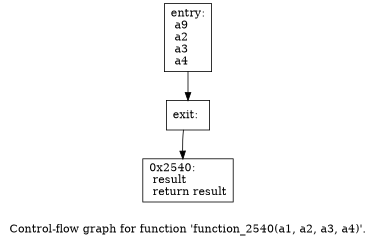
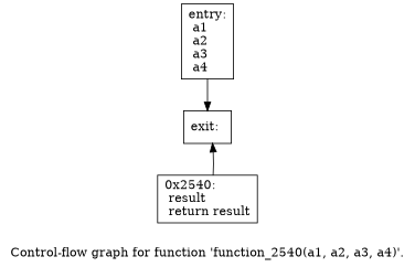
  digraph {
    label="Control-flow graph for function 'function_2540(a1, a2, a3, a4)'."
    node [shape=record]
-   n1 [label="{entry:\l  a9\l  a2\l  a3\l  a4\l}"]
+   n1 [label="{entry:\l  a1\l  a2\l  a3\l  a4\l}"]
    n2 [label="{exit:\l}"]
    n3 [label="{0x2540:\l  result\l  return result\l}"]
    n1 -> n2
-   n2 -> n3
+   n3 -> n2
  }
